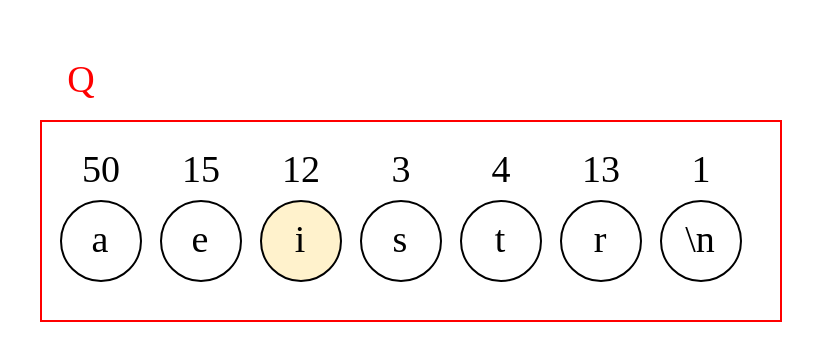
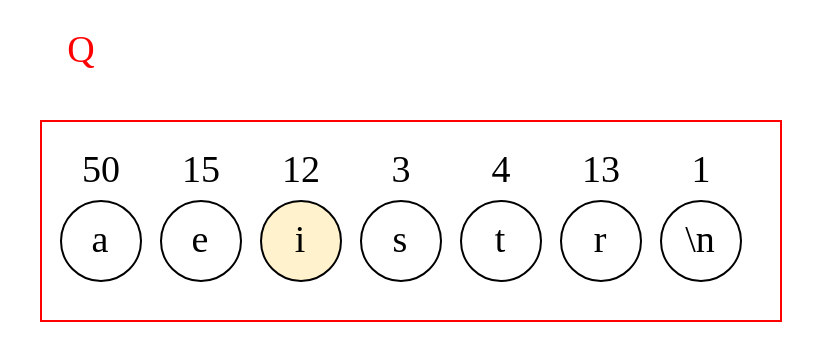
  <mxCell id="0" />
  <mxCell id="1" parent="0" />
  <mxCell id="2" value="\n" style="ellipse;whiteSpace=wrap;html=1;fontSize=19;fontFamily=Times New Roman;" parent="1" vertex="1"><mxGeometry x="330" y="100" width="40" height="40" as="geometry" /></mxCell>
  <mxCell id="3" value="s" style="ellipse;whiteSpace=wrap;html=1;fontSize=19;fontFamily=Times New Roman;" parent="1" vertex="1"><mxGeometry x="180" y="100" width="40" height="40" as="geometry" /></mxCell>
  <mxCell id="4" value="t" style="ellipse;whiteSpace=wrap;html=1;fontSize=19;fontFamily=Times New Roman;" parent="1" vertex="1"><mxGeometry x="230" y="100" width="40" height="40" as="geometry" /></mxCell>
  <mxCell id="5" value="a" style="ellipse;whiteSpace=wrap;html=1;fontSize=19;fontFamily=Times New Roman;" parent="1" vertex="1"><mxGeometry x="30" y="100" width="40" height="40" as="geometry" /></mxCell>
  <mxCell id="6" value="i" style="ellipse;whiteSpace=wrap;html=1;fontSize=19;fontFamily=Times New Roman;fillColor=#fff2cc;" parent="1" vertex="1"><mxGeometry x="130" y="100" width="40" height="40" as="geometry" /></mxCell>
  <mxCell id="7" value="e" style="ellipse;whiteSpace=wrap;html=1;fontSize=19;fontFamily=Times New Roman;" parent="1" vertex="1"><mxGeometry x="80" y="100" width="40" height="40" as="geometry" /></mxCell>
  <mxCell id="8" value="r" style="ellipse;whiteSpace=wrap;html=1;fontSize=19;fontFamily=Times New Roman;" parent="1" vertex="1"><mxGeometry x="280" y="100" width="40" height="40" as="geometry" /></mxCell>
  <mxCell id="9" value="50" style="text;html=1;align=center;verticalAlign=middle;resizable=0;points=[];autosize=1;strokeColor=none;fillColor=none;fontFamily=Times New Roman;fontSize=19;" parent="1" vertex="1"><mxGeometry x="30" y="65" width="40" height="40" as="geometry" /></mxCell>
  <mxCell id="10" value="15" style="text;html=1;align=center;verticalAlign=middle;resizable=0;points=[];autosize=1;strokeColor=none;fillColor=none;fontFamily=Times New Roman;fontSize=19;" parent="1" vertex="1"><mxGeometry x="80" y="65" width="40" height="40" as="geometry" /></mxCell>
  <mxCell id="11" value="12" style="text;html=1;align=center;verticalAlign=middle;resizable=0;points=[];autosize=1;strokeColor=none;fillColor=none;fontFamily=Times New Roman;fontSize=19;" parent="1" vertex="1"><mxGeometry x="130" y="65" width="40" height="40" as="geometry" /></mxCell>
  <mxCell id="12" value="3" style="text;html=1;align=center;verticalAlign=middle;resizable=0;points=[];autosize=1;strokeColor=none;fillColor=none;fontFamily=Times New Roman;fontSize=19;" parent="1" vertex="1"><mxGeometry x="185" y="65" width="30" height="40" as="geometry" /></mxCell>
  <mxCell id="13" value="4" style="text;html=1;align=center;verticalAlign=middle;resizable=0;points=[];autosize=1;strokeColor=none;fillColor=none;fontFamily=Times New Roman;fontSize=19;" parent="1" vertex="1"><mxGeometry x="235" y="65" width="30" height="40" as="geometry" /></mxCell>
  <mxCell id="14" value="13" style="text;html=1;align=center;verticalAlign=middle;resizable=0;points=[];autosize=1;strokeColor=none;fillColor=none;fontFamily=Times New Roman;fontSize=19;" parent="1" vertex="1"><mxGeometry x="280" y="65" width="40" height="40" as="geometry" /></mxCell>
  <mxCell id="15" value="1" style="text;html=1;align=center;verticalAlign=middle;resizable=0;points=[];autosize=1;strokeColor=none;fillColor=none;fontFamily=Times New Roman;fontSize=19;" parent="1" vertex="1"><mxGeometry x="335" y="65" width="30" height="40" as="geometry" /></mxCell>
  <mxCell id="16" value="" style="rounded=0;whiteSpace=wrap;html=1;fillColor=none;fontColor=#F00;strokeColor=#FF0000;" vertex="1" parent="1"><mxGeometry x="20" y="60" width="370" height="100" as="geometry" /></mxCell>
- <mxCell id="17" value="Q" style="text;html=1;align=center;verticalAlign=middle;resizable=0;points=[];autosize=1;strokeColor=none;fillColor=none;fontSize=19;fontFamily=Times New Roman;fontColor=#F00;" vertex="1" parent="1"><mxGeometry x="20" y="20" width="40" height="40" as="geometry" /></mxCell>
+ <mxCell id="17" value="Q" style="text;html=1;align=center;verticalAlign=middle;resizable=0;points=[];autosize=1;strokeColor=none;fillColor=none;fontSize=19;fontFamily=Times New Roman;fontColor=#F00;" vertex="1" parent="1"><mxGeometry x="20" y="5" width="40" height="40" as="geometry" /></mxCell>
